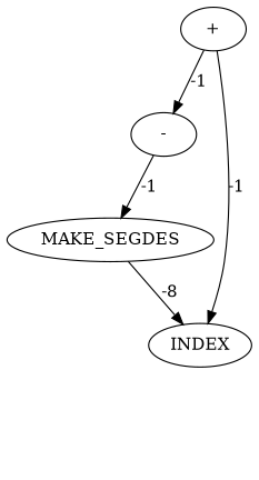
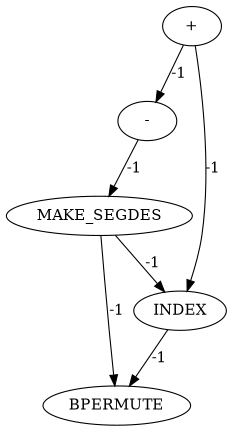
  digraph {
    node [cost=0]
    edge [cost=-1]
    n1 [label="-"]
    n2 [label=MAKE_SEGDES]
    n3 [label=INDEX]
+   n4 [label=BPERMUTE]
    n5 [label="+"]
    n1 -> n2 [label=-1]
-   n2 -> n3 [label=-8]
+   n2 -> n3 [label=-1]
+   n2 -> n4 [label=-1]
+   n3 -> n4 [label=-1]
    n5 -> n1 [label=-1]
    n5 -> n3 [label=-1]
  }
